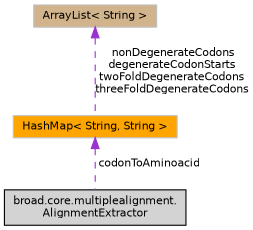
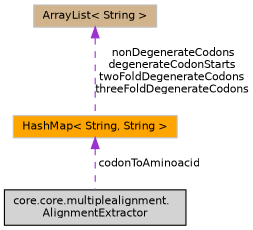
  digraph {
    node [color=grey75 fontname=Helvetica fontsize=10 shape=record style=filled]
    edge [color=darkorchid3 dir=back fontname=Helvetica fontsize=10 labelfontname=Helvetica labelfontsize=10 style=dashed]
-   n1 [color=black fillcolor=lightgrey fontcolor=black height=0.2 label="broad.core.multiplealignment.\lAlignmentExtractor" width=0.4]
+   n1 [color=black fillcolor=lightgrey fontcolor=black height=0.2 label="core.core.multiplealignment.\lAlignmentExtractor" width=0.4]
    n2 [fillcolor=orange height=0.2 label="HashMap\< String, String \>" width=0.4]
    n3 [fillcolor=tan height=0.2 label="ArrayList\< String \>" width=0.4]
    n2 -> n1 [label=" codonToAminoacid"]
    n3 -> n2 [label=" nonDegenerateCodons\ndegenerateCodonStarts\ntwoFoldDegenerateCodons\nthreeFoldDegenerateCodons"]
  }
